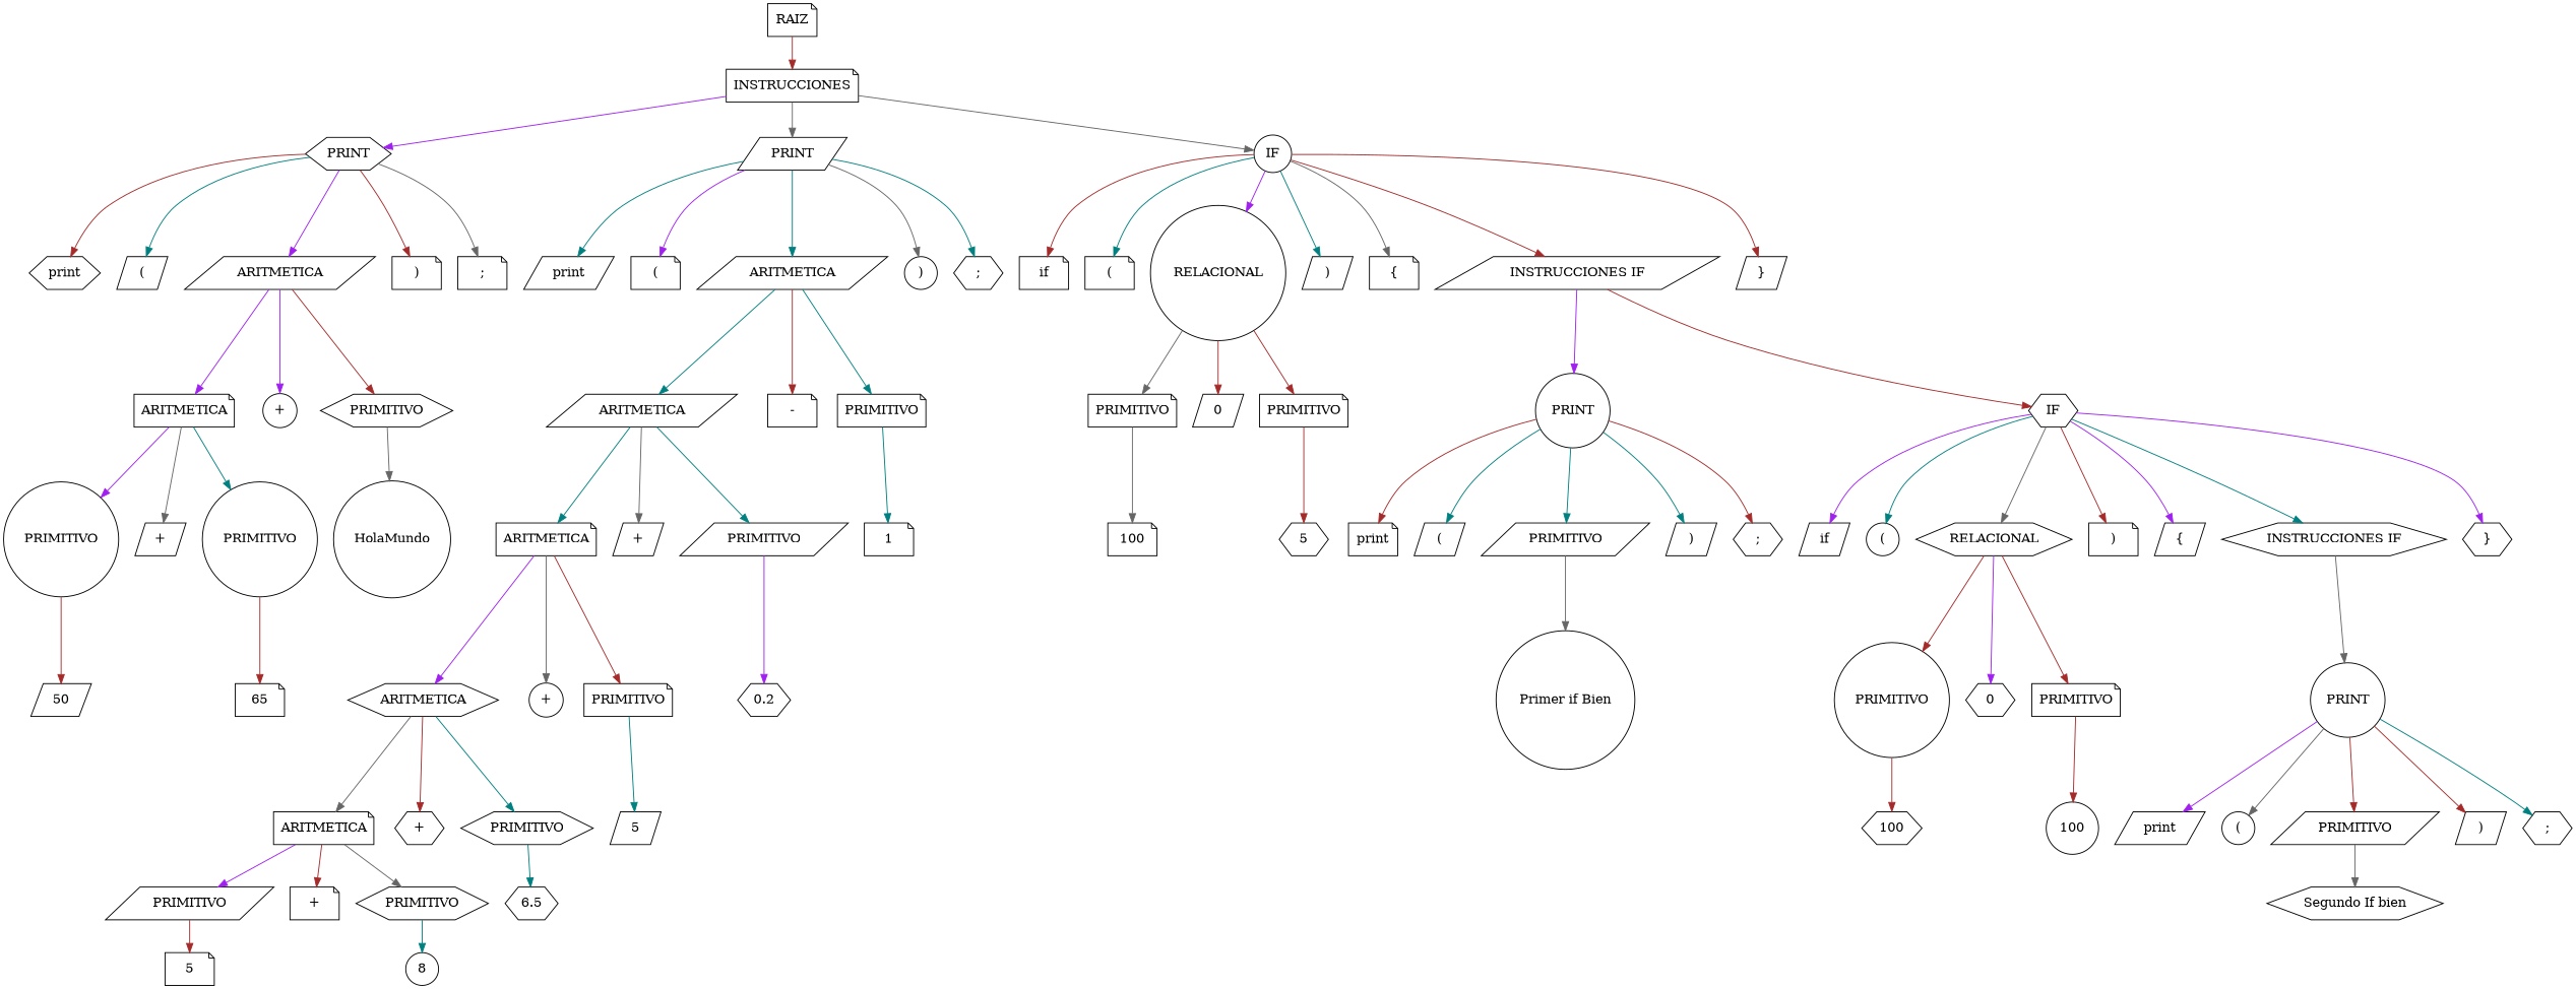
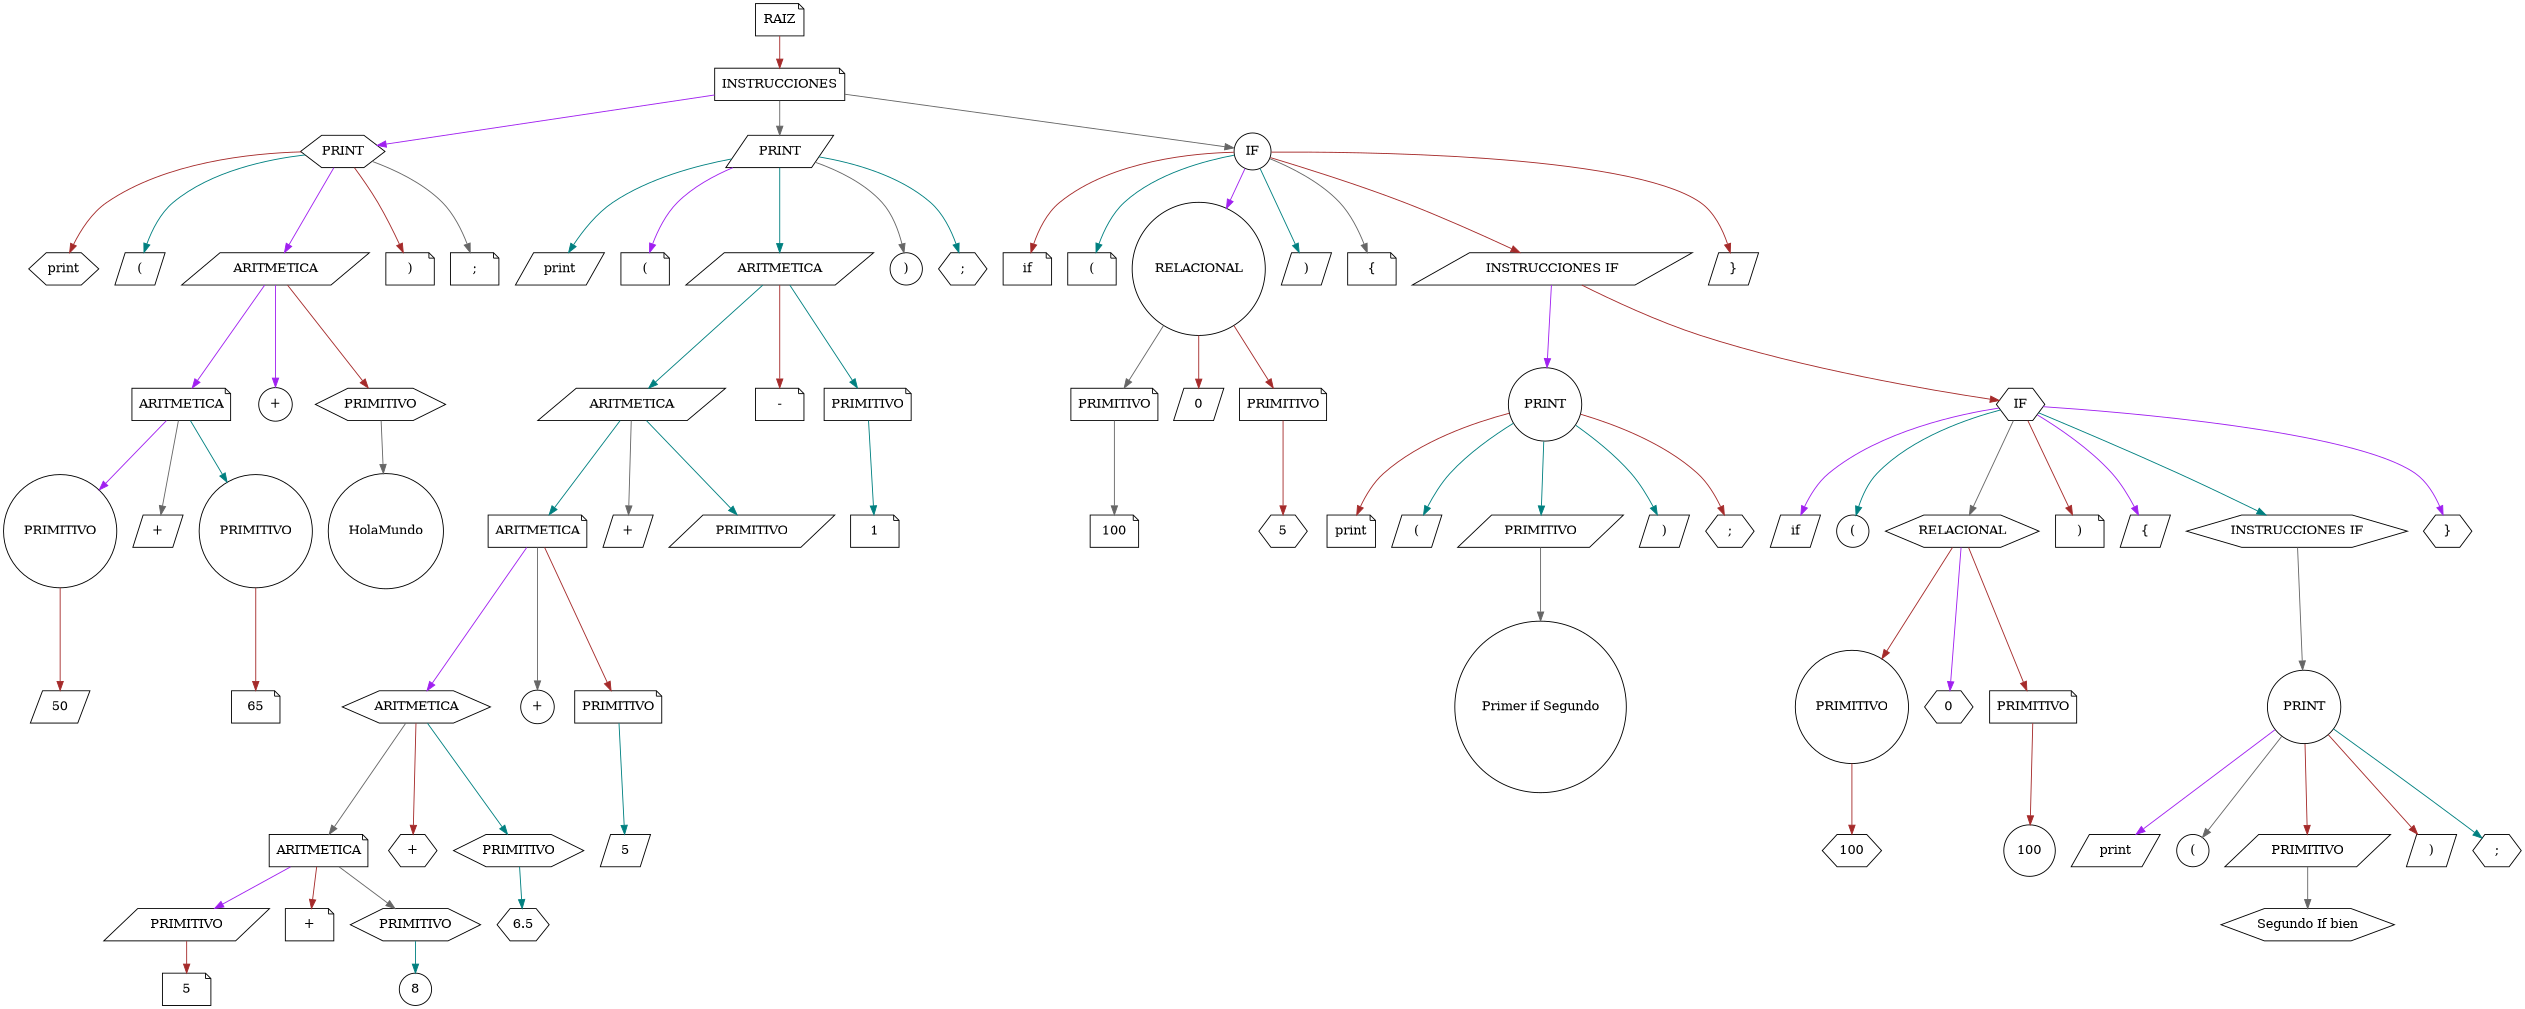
  digraph {
    node [shape=note]
    edge [color=brown]
    n1 [label=RAIZ]
    n2 [label=INSTRUCCIONES]
    n3 [label=PRINT shape=hexagon]
    n4 [label=PRINT shape=parallelogram]
    n5 [label=IF shape=circle]
    n6 [label=print shape=hexagon]
    n7 [label="(" shape=parallelogram]
    n8 [label=ARITMETICA shape=parallelogram]
    n9 [label=")"]
    n10 [label=";"]
    n11 [label=print shape=parallelogram]
    n12 [label="("]
    n13 [label=ARITMETICA shape=parallelogram]
    n14 [label=")" shape=circle]
    n15 [label=";" shape=hexagon]
    n16 [label=if]
    n17 [label="("]
    n18 [label=RELACIONAL shape=circle]
    n19 [label=")" shape=parallelogram]
    n20 [label="{"]
    n21 [label="INSTRUCCIONES IF" shape=parallelogram]
    n22 [label="}" shape=parallelogram]
    n23 [label=ARITMETICA]
    n24 [label="+" shape=circle]
    n25 [label=PRIMITIVO shape=hexagon]
    n26 [label=PRIMITIVO shape=circle]
    n27 [label="+" shape=parallelogram]
    n28 [label=PRIMITIVO shape=circle]
    n29 [label=HolaMundo shape=circle]
    n30 [label=50 shape=parallelogram]
    n31 [label=65]
    n32 [label=ARITMETICA shape=parallelogram]
    n33 [label="-"]
    n34 [label=PRIMITIVO]
    n35 [label=ARITMETICA]
    n36 [label="+" shape=parallelogram]
    n37 [label=PRIMITIVO shape=parallelogram]
    n38 [label=1]
    n39 [label=ARITMETICA shape=hexagon]
    n40 [label="+" shape=circle]
    n41 [label=PRIMITIVO]
-   n42 [label=0.2 shape=hexagon]
    n43 [label=ARITMETICA]
    n44 [label="+" shape=hexagon]
    n45 [label=PRIMITIVO shape=hexagon]
    n46 [label=5 shape=parallelogram]
    n47 [label=PRIMITIVO shape=parallelogram]
    n48 [label="+"]
    n49 [label=PRIMITIVO shape=hexagon]
    n50 [label=6.5 shape=hexagon]
    n51 [label=5]
    n52 [label=8 shape=circle]
    n53 [label=PRIMITIVO]
    n54 [label=0 shape=parallelogram]
    n55 [label=PRIMITIVO]
    n56 [label=PRINT shape=circle]
    n57 [label=IF shape=hexagon]
    n58 [label=100]
    n59 [label=5 shape=hexagon]
    n60 [label=print]
    n61 [label="(" shape=parallelogram]
    n62 [label=PRIMITIVO shape=parallelogram]
    n63 [label=")" shape=parallelogram]
    n64 [label=";" shape=hexagon]
    n65 [label=if shape=parallelogram]
    n66 [label="(" shape=circle]
    n67 [label=RELACIONAL shape=hexagon]
    n68 [label=")"]
    n69 [label="{" shape=parallelogram]
    n70 [label="INSTRUCCIONES IF" shape=hexagon]
    n71 [label="}" shape=hexagon]
-   n72 [label="Primer if Bien" shape=circle]
+   n72 [label="Primer if Segundo" shape=circle]
    n73 [label=PRIMITIVO shape=circle]
    n74 [label=0 shape=hexagon]
    n75 [label=PRIMITIVO]
    n76 [label=PRINT shape=circle]
    n77 [label=100 shape=hexagon]
    n78 [label=100 shape=circle]
    n79 [label=print shape=parallelogram]
    n80 [label="(" shape=circle]
    n81 [label=PRIMITIVO shape=parallelogram]
    n82 [label=")" shape=parallelogram]
    n83 [label=";" shape=hexagon]
    n84 [label="Segundo If bien" shape=hexagon]
    n1 -> n2
    n2 -> n3 [color=purple]
    n2 -> n4 [color=gray40]
    n2 -> n5 [color=gray40]
    n3 -> n6
    n3 -> n7 [color=teal]
    n3 -> n8 [color=purple]
    n3 -> n9
    n3 -> n10 [color=gray40]
    n4 -> n11 [color=teal]
    n4 -> n12 [color=purple]
    n4 -> n13 [color=teal]
    n4 -> n14 [color=gray40]
    n4 -> n15 [color=teal]
    n5 -> n16
    n5 -> n17 [color=teal]
    n5 -> n18 [color=purple]
    n5 -> n19 [color=teal]
    n5 -> n20 [color=gray40]
    n5 -> n21
    n5 -> n22
    n8 -> n23 [color=purple]
    n8 -> n24 [color=purple]
    n8 -> n25
    n13 -> n32 [color=teal]
    n13 -> n33
    n13 -> n34 [color=teal]
    n18 -> n53 [color=gray40]
    n18 -> n54
    n18 -> n55
    n21 -> n56 [color=purple]
    n21 -> n57
    n23 -> n26 [color=purple]
    n23 -> n27 [color=gray40]
    n23 -> n28 [color=teal]
    n25 -> n29 [color=gray40]
    n26 -> n30
    n28 -> n31
    n32 -> n35 [color=teal]
    n32 -> n36 [color=gray40]
    n32 -> n37 [color=teal]
    n34 -> n38 [color=teal]
    n35 -> n39 [color=purple]
    n35 -> n40 [color=gray40]
    n35 -> n41
-   n37 -> n42 [color=purple]
    n39 -> n43 [color=gray40]
    n39 -> n44
    n39 -> n45 [color=teal]
    n41 -> n46 [color=teal]
    n43 -> n47 [color=purple]
    n43 -> n48
    n43 -> n49 [color=gray40]
    n45 -> n50 [color=teal]
    n47 -> n51
    n49 -> n52 [color=teal]
    n53 -> n58 [color=gray40]
    n55 -> n59
    n56 -> n60
    n56 -> n61 [color=teal]
    n56 -> n62 [color=teal]
    n56 -> n63 [color=teal]
    n56 -> n64
    n57 -> n65 [color=purple]
    n57 -> n66 [color=teal]
    n57 -> n67 [color=gray40]
    n57 -> n68
    n57 -> n69 [color=purple]
    n57 -> n70 [color=teal]
    n57 -> n71 [color=purple]
    n62 -> n72 [color=gray40]
    n67 -> n73
    n67 -> n74 [color=purple]
    n67 -> n75
    n70 -> n76 [color=gray40]
    n73 -> n77
    n75 -> n78
    n76 -> n79 [color=purple]
    n76 -> n80 [color=gray40]
    n76 -> n81
    n76 -> n82
    n76 -> n83 [color=teal]
    n81 -> n84 [color=gray40]
  }
